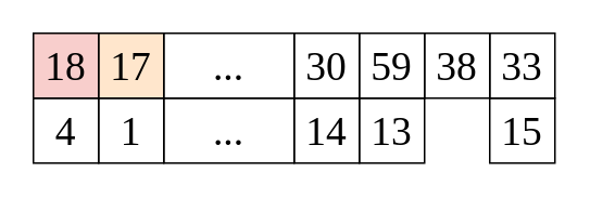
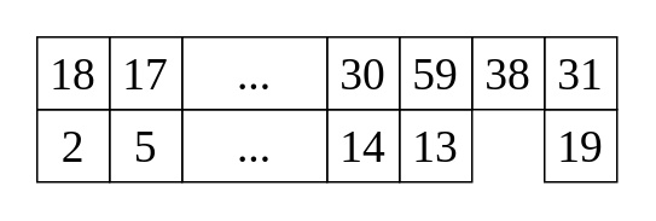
  <mxCell id="0" />
  <mxCell id="1" parent="0" />
- <mxCell id="2" value="15" style="rounded=0;whiteSpace=wrap;html=1;fontFamily=Times New Roman;fontSize=25;" vertex="1" parent="1"><mxGeometry x="300" y="60" width="40" height="40" as="geometry" /></mxCell>
+ <mxCell id="2" value="19" style="rounded=0;whiteSpace=wrap;html=1;fontFamily=Times New Roman;fontSize=25;" vertex="1" parent="1"><mxGeometry x="300" y="60" width="40" height="40" as="geometry" /></mxCell>
  <mxCell id="3" value="13" style="rounded=0;whiteSpace=wrap;html=1;fontFamily=Times New Roman;fontSize=25;" vertex="1" parent="1"><mxGeometry x="220" y="60" width="40" height="40" as="geometry" /></mxCell>
  <mxCell id="4" value="14" style="rounded=0;whiteSpace=wrap;html=1;fontFamily=Times New Roman;fontSize=25;" vertex="1" parent="1"><mxGeometry x="180" y="60" width="40" height="40" as="geometry" /></mxCell>
  <mxCell id="5" value="..." style="rounded=0;whiteSpace=wrap;html=1;fontFamily=Times New Roman;fontSize=25;" vertex="1" parent="1"><mxGeometry x="100" y="60" width="80" height="40" as="geometry" /></mxCell>
- <mxCell id="6" value="1" style="rounded=0;whiteSpace=wrap;html=1;fontFamily=Times New Roman;fontSize=25;" vertex="1" parent="1"><mxGeometry x="60" y="60" width="40" height="40" as="geometry" /></mxCell>
- <mxCell id="7" value="4" style="rounded=0;whiteSpace=wrap;html=1;fontFamily=Times New Roman;fontSize=25;" vertex="1" parent="1"><mxGeometry x="20" y="60" width="40" height="40" as="geometry" /></mxCell>
- <mxCell id="8" value="33" style="rounded=0;whiteSpace=wrap;html=1;fontFamily=Times New Roman;fontSize=25;" vertex="1" parent="1"><mxGeometry x="300" y="20" width="40" height="40" as="geometry" /></mxCell>
+ <mxCell id="6" value="5" style="rounded=0;whiteSpace=wrap;html=1;fontFamily=Times New Roman;fontSize=25;" vertex="1" parent="1"><mxGeometry x="60" y="60" width="40" height="40" as="geometry" /></mxCell>
+ <mxCell id="7" value="2" style="rounded=0;whiteSpace=wrap;html=1;fontFamily=Times New Roman;fontSize=25;" vertex="1" parent="1"><mxGeometry x="20" y="60" width="40" height="40" as="geometry" /></mxCell>
+ <mxCell id="8" value="31" style="rounded=0;whiteSpace=wrap;html=1;fontFamily=Times New Roman;fontSize=25;" vertex="1" parent="1"><mxGeometry x="300" y="20" width="40" height="40" as="geometry" /></mxCell>
  <mxCell id="9" value="38" style="rounded=0;whiteSpace=wrap;html=1;fontFamily=Times New Roman;fontSize=25;" vertex="1" parent="1"><mxGeometry x="260" y="20" width="40" height="40" as="geometry" /></mxCell>
  <mxCell id="10" value="59" style="rounded=0;whiteSpace=wrap;html=1;fontFamily=Times New Roman;fontSize=25;" vertex="1" parent="1"><mxGeometry x="220" y="20" width="40" height="40" as="geometry" /></mxCell>
  <mxCell id="11" value="30" style="rounded=0;whiteSpace=wrap;html=1;fontFamily=Times New Roman;fontSize=25;" vertex="1" parent="1"><mxGeometry x="180" y="20" width="40" height="40" as="geometry" /></mxCell>
  <mxCell id="12" value="..." style="rounded=0;whiteSpace=wrap;html=1;fontFamily=Times New Roman;fontSize=25;" vertex="1" parent="1"><mxGeometry x="100" y="20" width="80" height="40" as="geometry" /></mxCell>
- <mxCell id="13" value="17" style="rounded=0;whiteSpace=wrap;html=1;fontFamily=Times New Roman;fontSize=25;fillColor=#ffe6cc;" vertex="1" parent="1"><mxGeometry x="60" y="20" width="40" height="40" as="geometry" /></mxCell>
- <mxCell id="14" value="18" style="rounded=0;whiteSpace=wrap;html=1;fontFamily=Times New Roman;fontSize=25;fillColor=#f8cecc;" vertex="1" parent="1"><mxGeometry x="20" y="20" width="40" height="40" as="geometry" /></mxCell>
+ <mxCell id="13" value="17" style="rounded=0;whiteSpace=wrap;html=1;fontFamily=Times New Roman;fontSize=25;" vertex="1" parent="1"><mxGeometry x="60" y="20" width="40" height="40" as="geometry" /></mxCell>
+ <mxCell id="14" value="18" style="rounded=0;whiteSpace=wrap;html=1;fontFamily=Times New Roman;fontSize=25;" vertex="1" parent="1"><mxGeometry x="20" y="20" width="40" height="40" as="geometry" /></mxCell>
